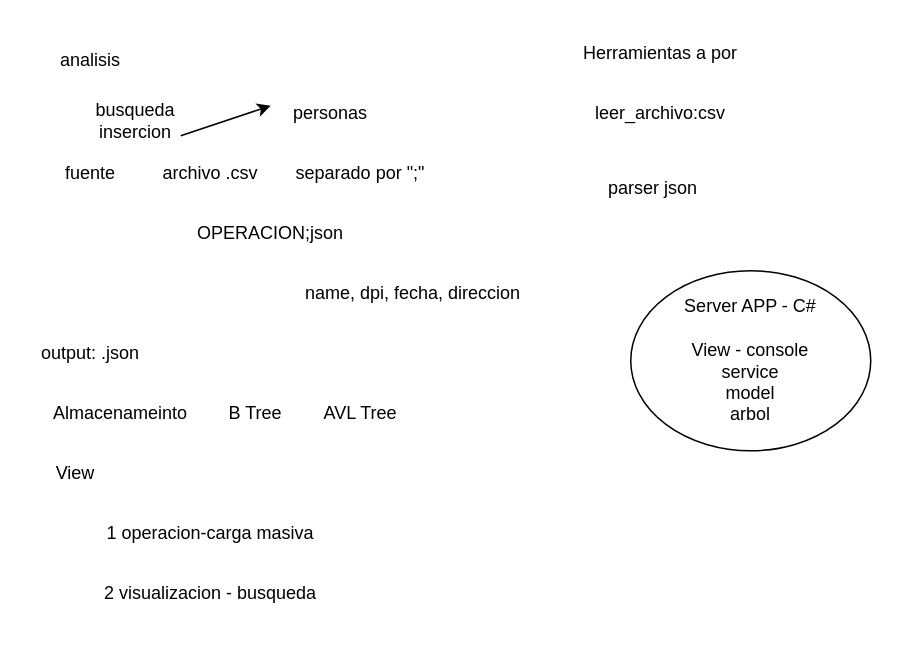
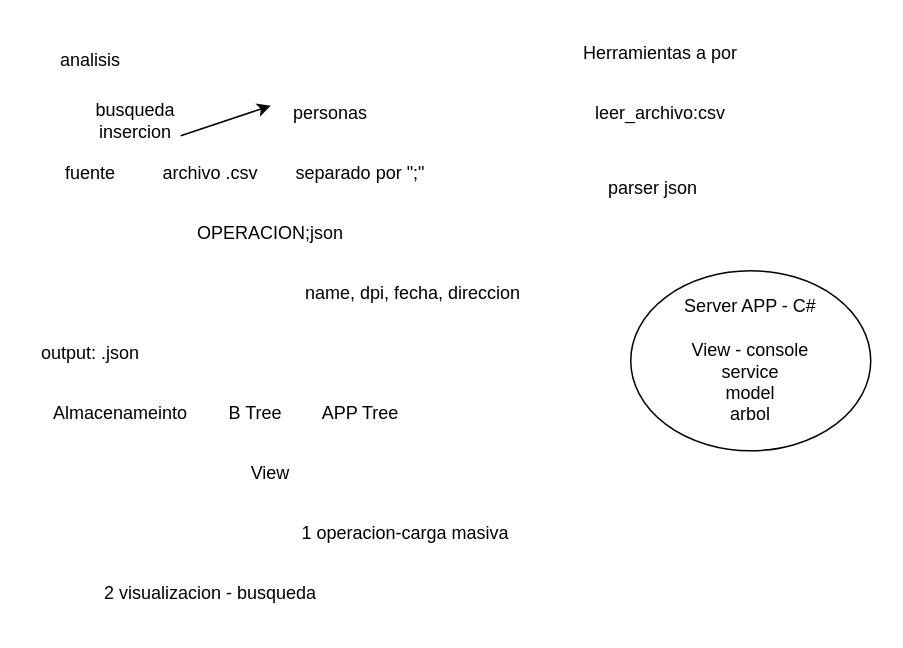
  <mxCell id="0" />
  <mxCell id="1" parent="0" />
  <mxCell id="2" value="analisis" style="text;html=1;strokeColor=none;fillColor=none;align=center;verticalAlign=middle;whiteSpace=wrap;rounded=0;" parent="1" vertex="1"><mxGeometry x="20" y="20" width="80" height="40" as="geometry" /></mxCell>
  <mxCell id="3" style="edgeStyle=none;rounded=0;orthogonalLoop=1;jettySize=auto;html=1;exitX=1;exitY=0.75;exitDx=0;exitDy=0;" parent="1" source="4" edge="1"><mxGeometry relative="1" as="geometry"><mxPoint x="180" y="70" as="targetPoint" /></mxGeometry></mxCell>
  <mxCell id="4" value="busqueda&lt;br&gt;insercion" style="text;html=1;strokeColor=none;fillColor=none;align=center;verticalAlign=middle;whiteSpace=wrap;rounded=0;" parent="1" vertex="1"><mxGeometry x="60" y="60" width="60" height="40" as="geometry" /></mxCell>
  <mxCell id="5" value="personas" style="text;html=1;strokeColor=none;fillColor=none;align=center;verticalAlign=middle;whiteSpace=wrap;rounded=0;" parent="1" vertex="1"><mxGeometry x="180" y="60" width="80" height="30" as="geometry" /></mxCell>
  <mxCell id="6" value="fuente" style="text;html=1;strokeColor=none;fillColor=none;align=center;verticalAlign=middle;whiteSpace=wrap;rounded=0;" parent="1" vertex="1"><mxGeometry x="20" y="100" width="80" height="30" as="geometry" /></mxCell>
  <mxCell id="7" value="archivo .csv" style="text;html=1;strokeColor=none;fillColor=none;align=center;verticalAlign=middle;whiteSpace=wrap;rounded=0;" parent="1" vertex="1"><mxGeometry x="100" y="100" width="80" height="30" as="geometry" /></mxCell>
  <mxCell id="8" value="separado por &quot;;&quot;" style="text;html=1;strokeColor=none;fillColor=none;align=center;verticalAlign=middle;whiteSpace=wrap;rounded=0;" parent="1" vertex="1"><mxGeometry x="180" y="100" width="120" height="30" as="geometry" /></mxCell>
  <mxCell id="9" value="OPERACION;json" style="text;html=1;strokeColor=none;fillColor=none;align=center;verticalAlign=middle;whiteSpace=wrap;rounded=0;" parent="1" vertex="1"><mxGeometry x="100" y="140" width="160" height="30" as="geometry" /></mxCell>
  <mxCell id="10" value="name, dpi, fecha, direccion" style="text;html=1;strokeColor=none;fillColor=none;align=center;verticalAlign=middle;whiteSpace=wrap;rounded=0;" parent="1" vertex="1"><mxGeometry x="185" y="180" width="180" height="30" as="geometry" /></mxCell>
  <mxCell id="11" value="output: .json" style="text;html=1;strokeColor=none;fillColor=none;align=center;verticalAlign=middle;whiteSpace=wrap;rounded=0;" parent="1" vertex="1"><mxGeometry x="20" y="220" width="80" height="30" as="geometry" /></mxCell>
  <mxCell id="12" value="Almacenameinto" style="text;html=1;strokeColor=none;fillColor=none;align=center;verticalAlign=middle;whiteSpace=wrap;rounded=0;" parent="1" vertex="1"><mxGeometry x="20" y="260" width="120" height="30" as="geometry" /></mxCell>
  <mxCell id="13" value="B Tree" style="text;html=1;strokeColor=none;fillColor=none;align=center;verticalAlign=middle;whiteSpace=wrap;rounded=0;" parent="1" vertex="1"><mxGeometry x="140" y="260" width="60" height="30" as="geometry" /></mxCell>
  <mxCell id="14" value="Herramientas a por" style="text;html=1;strokeColor=none;fillColor=none;align=center;verticalAlign=middle;whiteSpace=wrap;rounded=0;" parent="1" vertex="1"><mxGeometry x="380" y="20" width="120" height="30" as="geometry" /></mxCell>
  <mxCell id="15" value="leer_archivo:csv" style="text;html=1;strokeColor=none;fillColor=none;align=center;verticalAlign=middle;whiteSpace=wrap;rounded=0;" parent="1" vertex="1"><mxGeometry x="380" y="60" width="120" height="30" as="geometry" /></mxCell>
  <mxCell id="16" value="parser json" style="text;html=1;strokeColor=none;fillColor=none;align=center;verticalAlign=middle;whiteSpace=wrap;rounded=0;" parent="1" vertex="1"><mxGeometry x="375" y="110" width="120" height="30" as="geometry" /></mxCell>
- <mxCell id="17" value="View" style="text;html=1;strokeColor=none;fillColor=none;align=center;verticalAlign=middle;whiteSpace=wrap;rounded=0;" parent="1" vertex="1"><mxGeometry x="20" y="300" width="60" height="30" as="geometry" /></mxCell>
- <mxCell id="18" value="1 operacion-carga masiva" style="text;html=1;strokeColor=none;fillColor=none;align=center;verticalAlign=middle;whiteSpace=wrap;rounded=0;" parent="1" vertex="1"><mxGeometry x="60" y="340" width="160" height="30" as="geometry" /></mxCell>
+ <mxCell id="17" value="View" style="text;html=1;strokeColor=none;fillColor=none;align=center;verticalAlign=middle;whiteSpace=wrap;rounded=0;" parent="1" vertex="1"><mxGeometry x="150" y="300" width="60" height="30" as="geometry" /></mxCell>
+ <mxCell id="18" value="1 operacion-carga masiva" style="text;html=1;strokeColor=none;fillColor=none;align=center;verticalAlign=middle;whiteSpace=wrap;rounded=0;" parent="1" vertex="1"><mxGeometry x="190" y="340" width="160" height="30" as="geometry" /></mxCell>
  <mxCell id="19" value="2 visualizacion - busqueda" style="text;html=1;strokeColor=none;fillColor=none;align=center;verticalAlign=middle;whiteSpace=wrap;rounded=0;" parent="1" vertex="1"><mxGeometry x="60" y="380" width="160" height="30" as="geometry" /></mxCell>
  <mxCell id="20" value="Server APP - C#&lt;br&gt;&lt;br&gt;View - console&lt;br&gt;service&lt;br&gt;model&lt;br&gt;arbol" style="ellipse;whiteSpace=wrap;html=1;" parent="1" vertex="1"><mxGeometry x="420" y="180" width="160" height="120" as="geometry" /></mxCell>
- <mxCell id="21" value="AVL Tree" style="text;html=1;strokeColor=none;fillColor=none;align=center;verticalAlign=middle;whiteSpace=wrap;rounded=0;" vertex="1" parent="1"><mxGeometry x="210" y="260" width="60" height="30" as="geometry" /></mxCell>
+ <mxCell id="21" value="APP Tree" style="text;html=1;strokeColor=none;fillColor=none;align=center;verticalAlign=middle;whiteSpace=wrap;rounded=0;" vertex="1" parent="1"><mxGeometry x="210" y="260" width="60" height="30" as="geometry" /></mxCell>
